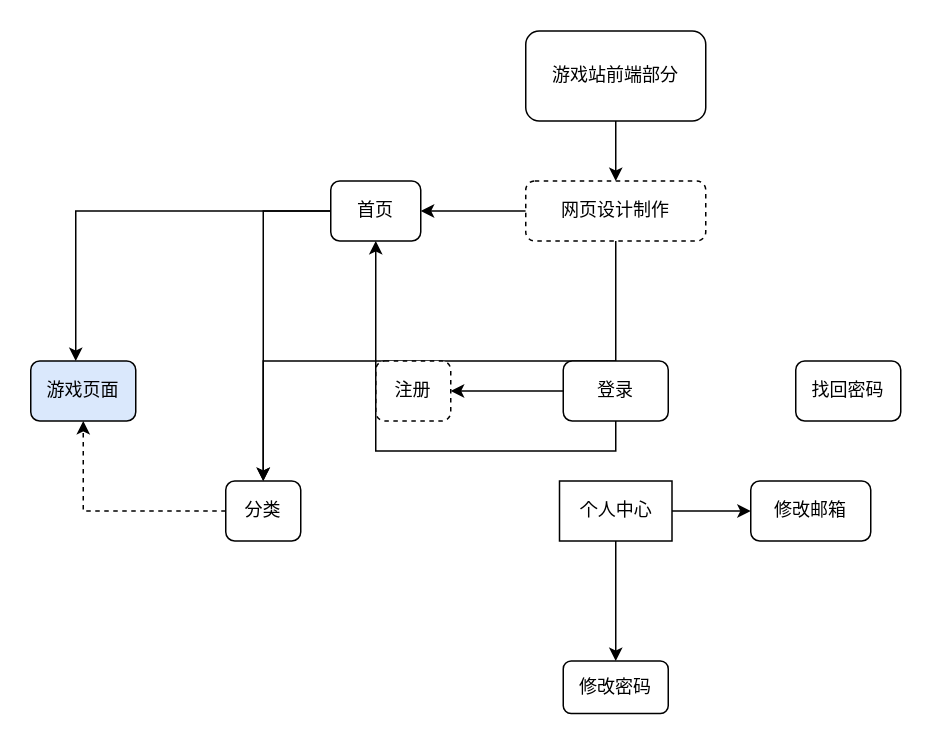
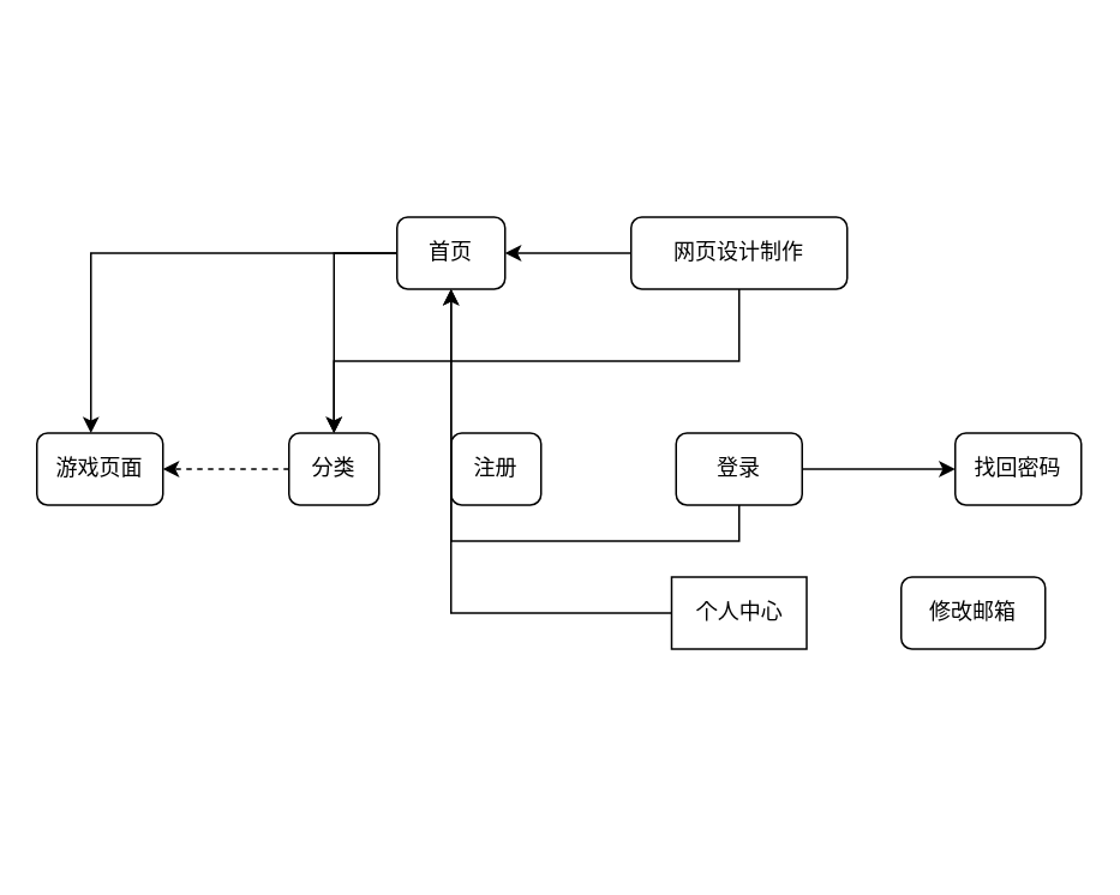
  <mxCell id="0" />
  <mxCell id="1" parent="0" />
- <mxCell id="2" value="游戏站前端部分" style="rounded=1;whiteSpace=wrap;html=1;" vertex="1" parent="1"><mxGeometry x="350" y="20" width="120" height="60" as="geometry" /></mxCell>
- <mxCell id="3" value="" style="endArrow=classic;html=1;rounded=0;" edge="1" parent="1" source="2" target="6"><mxGeometry width="50" height="50" relative="1" as="geometry"><mxPoint x="530" y="70" as="sourcePoint" /><mxPoint x="510" y="100" as="targetPoint" /></mxGeometry></mxCell>
  <mxCell id="4" style="edgeStyle=orthogonalEdgeStyle;rounded=0;orthogonalLoop=1;jettySize=auto;html=1;entryX=1;entryY=0.5;entryDx=0;entryDy=0;" edge="1" parent="1" source="6" target="9"><mxGeometry relative="1" as="geometry"><mxPoint x="290" y="110" as="targetPoint" /></mxGeometry></mxCell>
  <mxCell id="5" style="edgeStyle=orthogonalEdgeStyle;rounded=0;orthogonalLoop=1;jettySize=auto;html=1;exitX=0.5;exitY=1;exitDx=0;exitDy=0;" edge="1" parent="1" source="6" target="13"><mxGeometry relative="1" as="geometry" /></mxCell>
- <mxCell id="6" value="网页设计制作" style="rounded=1;whiteSpace=wrap;html=1;dashed=1;" vertex="1" parent="1"><mxGeometry x="350" y="120" width="120" height="40" as="geometry" /></mxCell>
+ <mxCell id="6" value="网页设计制作" style="rounded=1;whiteSpace=wrap;html=1;" vertex="1" parent="1"><mxGeometry x="350" y="120" width="120" height="40" as="geometry" /></mxCell>
  <mxCell id="7" value="" style="edgeStyle=orthogonalEdgeStyle;rounded=0;orthogonalLoop=1;jettySize=auto;html=1;" edge="1" parent="1" source="9" target="21"><mxGeometry relative="1" as="geometry"><Array as="points"><mxPoint x="50" y="140" /></Array></mxGeometry></mxCell>
  <mxCell id="8" style="edgeStyle=orthogonalEdgeStyle;rounded=0;orthogonalLoop=1;jettySize=auto;html=1;entryX=0.5;entryY=0;entryDx=0;entryDy=0;" edge="1" parent="1" source="9" target="13"><mxGeometry relative="1" as="geometry" /></mxCell>
  <mxCell id="9" value="首页" style="rounded=1;whiteSpace=wrap;html=1;" vertex="1" parent="1"><mxGeometry x="220" y="120" width="60" height="40" as="geometry" /></mxCell>
- <mxCell id="10" value="注册" style="rounded=1;whiteSpace=wrap;html=1;dashed=1;" vertex="1" parent="1"><mxGeometry x="250" y="240" width="50" height="40" as="geometry" /></mxCell>
+ <mxCell id="10" value="注册" style="rounded=1;whiteSpace=wrap;html=1;" vertex="1" parent="1"><mxGeometry x="250" y="240" width="50" height="40" as="geometry" /></mxCell>
  <mxCell id="11" value="找回密码" style="rounded=1;whiteSpace=wrap;html=1;" vertex="1" parent="1"><mxGeometry x="530" y="240" width="70" height="40" as="geometry" /></mxCell>
  <mxCell id="12" value="" style="edgeStyle=orthogonalEdgeStyle;rounded=0;orthogonalLoop=1;jettySize=auto;html=1;dashed=1;" edge="1" parent="1" source="13" target="21"><mxGeometry relative="1" as="geometry" /></mxCell>
- <mxCell id="13" value="分类" style="whiteSpace=wrap;html=1;rounded=1;" vertex="1" parent="1"><mxGeometry x="150" y="320" width="50" height="40" as="geometry" /></mxCell>
+ <mxCell id="13" value="分类" style="whiteSpace=wrap;html=1;rounded=1;" vertex="1" parent="1"><mxGeometry x="160" y="240" width="50" height="40" as="geometry" /></mxCell>
  <mxCell id="14" style="edgeStyle=orthogonalEdgeStyle;rounded=0;orthogonalLoop=1;jettySize=auto;html=1;exitX=0.5;exitY=1;exitDx=0;exitDy=0;" edge="1" parent="1" source="16" target="9"><mxGeometry relative="1" as="geometry" /></mxCell>
- <mxCell id="15" value="" style="edgeStyle=orthogonalEdgeStyle;rounded=0;orthogonalLoop=1;jettySize=auto;html=1;" edge="1" parent="1" source="16" target="10"><mxGeometry relative="1" as="geometry" /></mxCell>
+ <mxCell id="15" value="" style="edgeStyle=orthogonalEdgeStyle;rounded=0;orthogonalLoop=1;jettySize=auto;html=1;" edge="1" parent="1" source="16" target="11"><mxGeometry relative="1" as="geometry" /></mxCell>
  <mxCell id="16" value="登录" style="rounded=1;whiteSpace=wrap;html=1;" vertex="1" parent="1"><mxGeometry x="375" y="240" width="70" height="40" as="geometry" /></mxCell>
  <mxCell id="17" value="修改邮箱" style="rounded=1;whiteSpace=wrap;html=1;" vertex="1" parent="1"><mxGeometry x="500" y="320" width="80" height="40" as="geometry" /></mxCell>
- <mxCell id="18" value="" style="edgeStyle=orthogonalEdgeStyle;rounded=0;orthogonalLoop=1;jettySize=auto;html=1;" edge="1" parent="1" source="20" target="17"><mxGeometry relative="1" as="geometry" /></mxCell>
- <mxCell id="19" value="" style="edgeStyle=orthogonalEdgeStyle;rounded=0;orthogonalLoop=1;jettySize=auto;html=1;" edge="1" parent="1" source="20" target="22"><mxGeometry relative="1" as="geometry" /></mxCell>
+ <mxCell id="18" value="" style="edgeStyle=orthogonalEdgeStyle;rounded=0;orthogonalLoop=1;jettySize=auto;html=1;" edge="1" parent="1" source="20" target="9"><mxGeometry relative="1" as="geometry" /></mxCell>
  <mxCell id="20" value="个人中心" style="whiteSpace=wrap;html=1;" vertex="1" parent="1"><mxGeometry x="372.5" y="320" width="75" height="40" as="geometry" /></mxCell>
- <mxCell id="21" value="游戏页面" style="whiteSpace=wrap;html=1;rounded=1;fillColor=#dae8fc;" vertex="1" parent="1"><mxGeometry x="20" y="240" width="70" height="40" as="geometry" /></mxCell>
- <mxCell id="22" value="修改密码" style="rounded=1;whiteSpace=wrap;html=1;" vertex="1" parent="1"><mxGeometry x="375" y="440" width="70" height="35" as="geometry" /></mxCell>
+ <mxCell id="21" value="游戏页面" style="whiteSpace=wrap;html=1;rounded=1;" vertex="1" parent="1"><mxGeometry x="20" y="240" width="70" height="40" as="geometry" /></mxCell>
